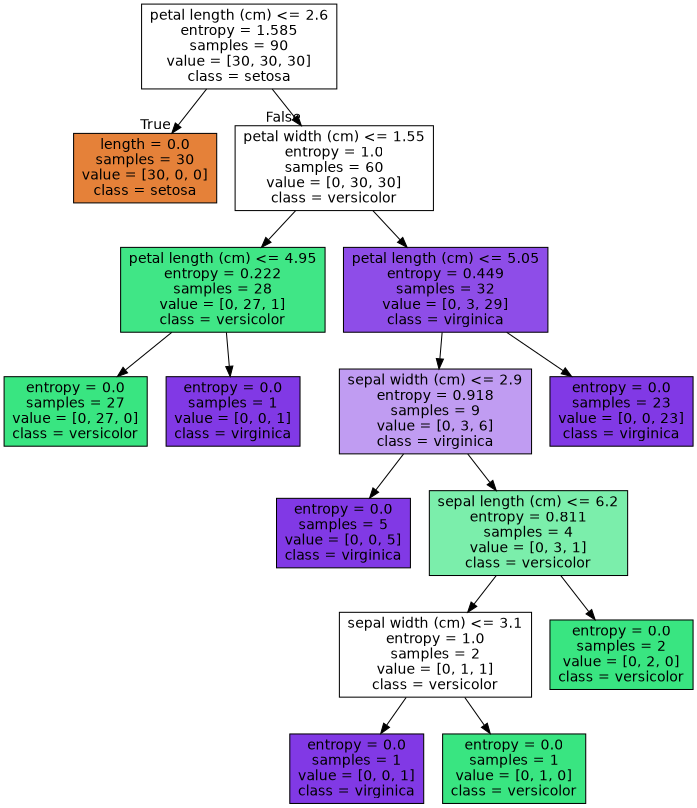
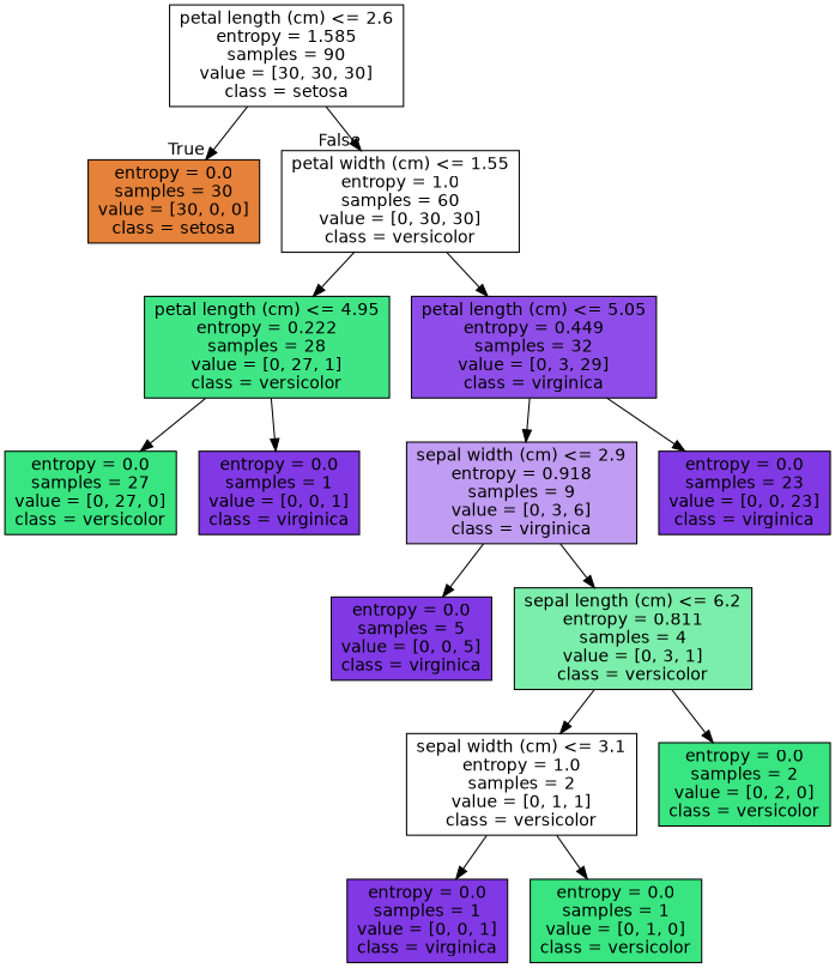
  digraph {
    node [color=black fillcolor="#8139e5" fontname=helvetica shape=box style=filled]
    edge [fontname=helvetica]
    n1 [fillcolor="#ffffff" label="petal length (cm) <= 2.6\nentropy = 1.585\nsamples = 90\nvalue = [30, 30, 30]\nclass = setosa"]
-   n2 [fillcolor="#e58139" label="length = 0.0\nsamples = 30\nvalue = [30, 0, 0]\nclass = setosa"]
+   n2 [fillcolor="#e58139" label="entropy = 0.0\nsamples = 30\nvalue = [30, 0, 0]\nclass = setosa"]
    n3 [fillcolor="#ffffff" label="petal width (cm) <= 1.55\nentropy = 1.0\nsamples = 60\nvalue = [0, 30, 30]\nclass = versicolor"]
    n4 [fillcolor="#40e686" label="petal length (cm) <= 4.95\nentropy = 0.222\nsamples = 28\nvalue = [0, 27, 1]\nclass = versicolor"]
    n5 [fillcolor="#8e4de8" label="petal length (cm) <= 5.05\nentropy = 0.449\nsamples = 32\nvalue = [0, 3, 29]\nclass = virginica"]
    n6 [fillcolor="#39e581" label="entropy = 0.0\nsamples = 27\nvalue = [0, 27, 0]\nclass = versicolor"]
    n7 [label="entropy = 0.0\nsamples = 1\nvalue = [0, 0, 1]\nclass = virginica"]
    n8 [fillcolor="#c09cf2" label="sepal width (cm) <= 2.9\nentropy = 0.918\nsamples = 9\nvalue = [0, 3, 6]\nclass = virginica"]
    n9 [label="entropy = 0.0\nsamples = 23\nvalue = [0, 0, 23]\nclass = virginica"]
    n10 [label="entropy = 0.0\nsamples = 5\nvalue = [0, 0, 5]\nclass = virginica"]
    n11 [fillcolor="#7beeab" label="sepal length (cm) <= 6.2\nentropy = 0.811\nsamples = 4\nvalue = [0, 3, 1]\nclass = versicolor"]
    n12 [fillcolor="#ffffff" label="sepal width (cm) <= 3.1\nentropy = 1.0\nsamples = 2\nvalue = [0, 1, 1]\nclass = versicolor"]
    n13 [fillcolor="#39e581" label="entropy = 0.0\nsamples = 2\nvalue = [0, 2, 0]\nclass = versicolor"]
    n14 [label="entropy = 0.0\nsamples = 1\nvalue = [0, 0, 1]\nclass = virginica"]
    n15 [fillcolor="#39e581" label="entropy = 0.0\nsamples = 1\nvalue = [0, 1, 0]\nclass = versicolor"]
    n1 -> n2 [headlabel=True labelangle=45 labeldistance=2.5]
    n1 -> n3 [headlabel=False labelangle=-45 labeldistance=2.5]
    n3 -> n4
    n3 -> n5
    n4 -> n6
    n4 -> n7
    n5 -> n8
    n5 -> n9
    n8 -> n10
    n8 -> n11
    n11 -> n12
    n11 -> n13
    n12 -> n14
    n12 -> n15
  }
